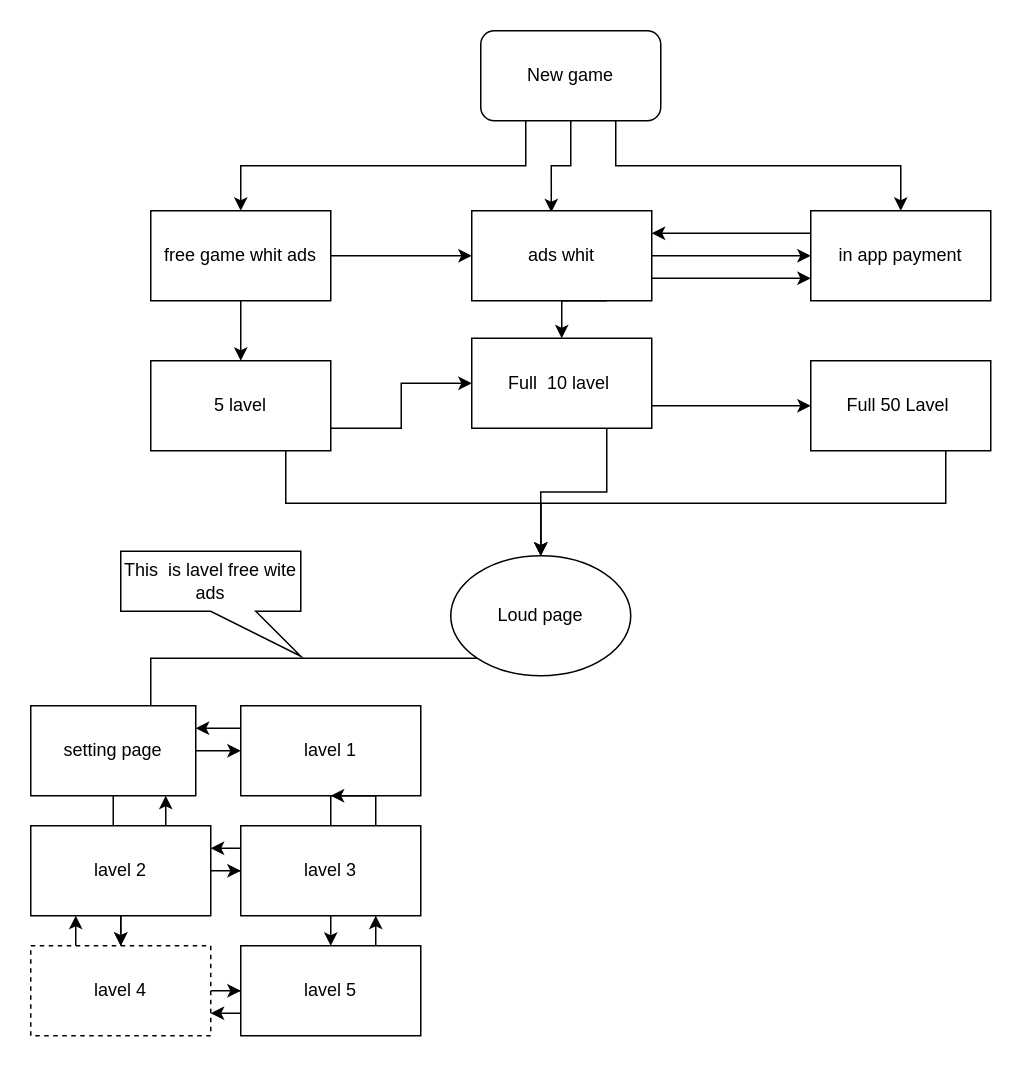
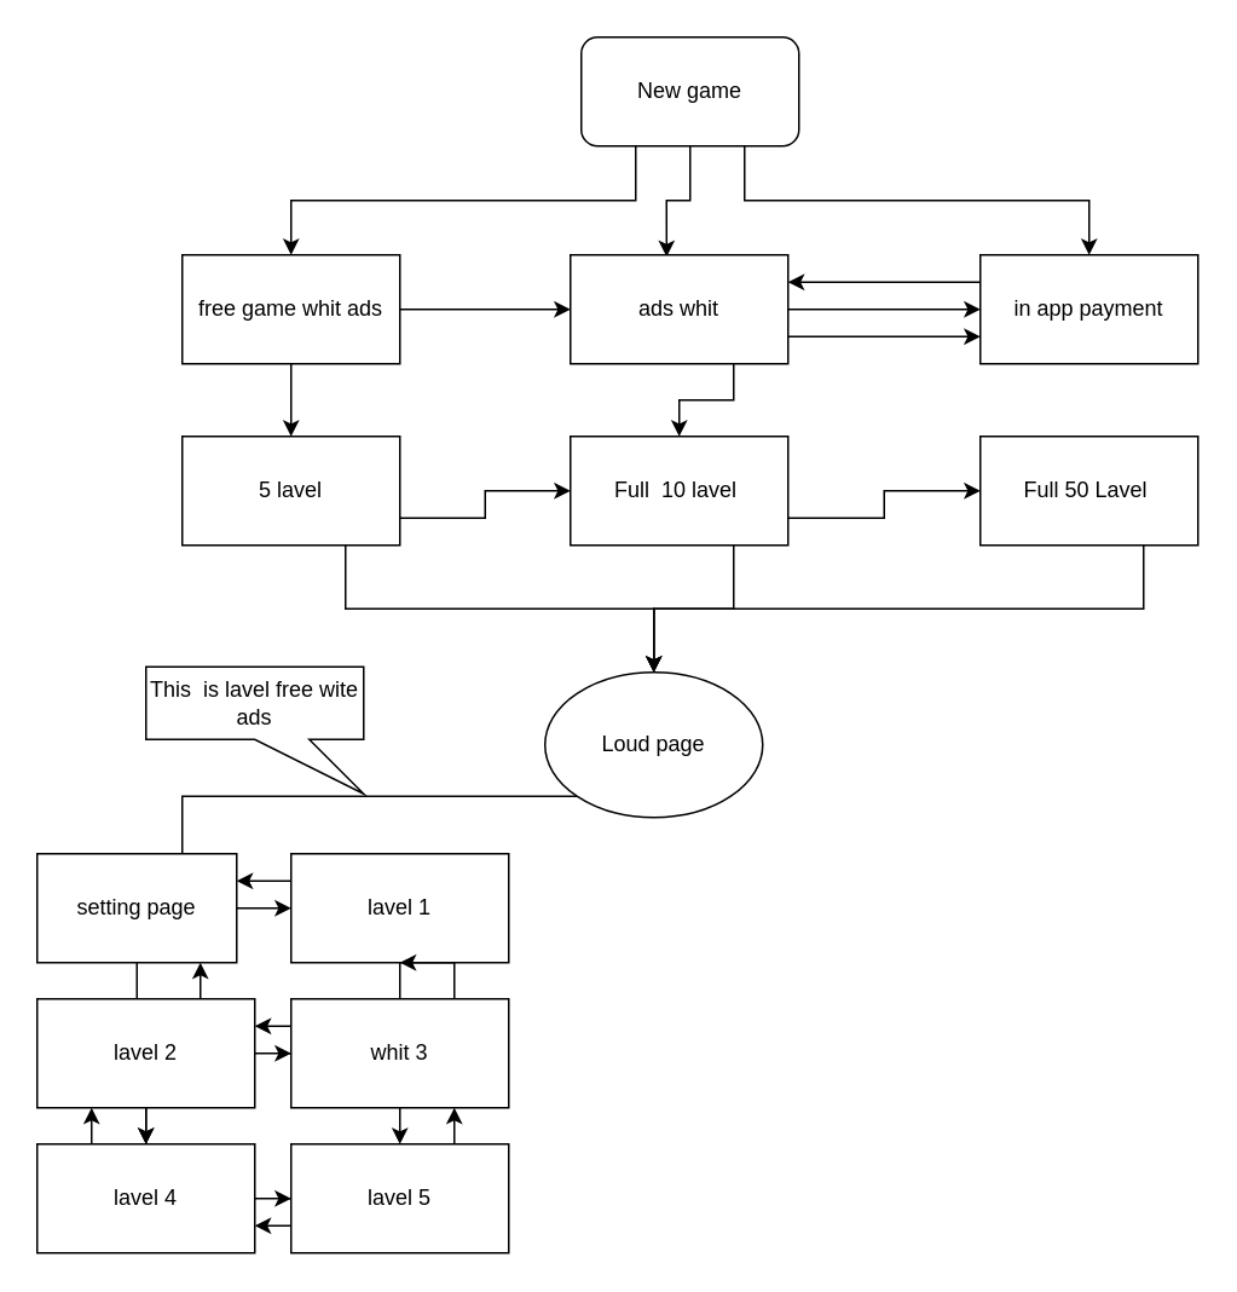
  <mxCell id="0" />
  <mxCell id="1" parent="0" />
  <mxCell id="2" style="edgeStyle=orthogonalEdgeStyle;rounded=0;orthogonalLoop=1;jettySize=auto;html=1;exitX=0.25;exitY=1;exitDx=0;exitDy=0;entryX=0.5;entryY=0;entryDx=0;entryDy=0;" edge="1" parent="1" source="5" target="8"><mxGeometry relative="1" as="geometry" /></mxCell>
  <mxCell id="3" style="edgeStyle=orthogonalEdgeStyle;rounded=0;orthogonalLoop=1;jettySize=auto;html=1;exitX=0.5;exitY=1;exitDx=0;exitDy=0;entryX=0.442;entryY=0.017;entryDx=0;entryDy=0;entryPerimeter=0;" edge="1" parent="1" source="5" target="12"><mxGeometry relative="1" as="geometry" /></mxCell>
  <mxCell id="4" style="edgeStyle=orthogonalEdgeStyle;rounded=0;orthogonalLoop=1;jettySize=auto;html=1;exitX=0.75;exitY=1;exitDx=0;exitDy=0;entryX=0.5;entryY=0;entryDx=0;entryDy=0;" edge="1" parent="1" source="5" target="14"><mxGeometry relative="1" as="geometry" /></mxCell>
  <mxCell id="5" value="New game" style="rounded=1;whiteSpace=wrap;html=1;" vertex="1" parent="1"><mxGeometry x="320" y="20" width="120" height="60" as="geometry" /></mxCell>
  <mxCell id="6" style="edgeStyle=orthogonalEdgeStyle;rounded=0;orthogonalLoop=1;jettySize=auto;html=1;exitX=0.5;exitY=1;exitDx=0;exitDy=0;" edge="1" parent="1" source="8" target="17"><mxGeometry relative="1" as="geometry" /></mxCell>
  <mxCell id="7" style="edgeStyle=orthogonalEdgeStyle;rounded=0;orthogonalLoop=1;jettySize=auto;html=1;exitX=1;exitY=0.5;exitDx=0;exitDy=0;entryX=0;entryY=0.5;entryDx=0;entryDy=0;" edge="1" parent="1" source="8" target="12"><mxGeometry relative="1" as="geometry" /></mxCell>
  <mxCell id="8" value="free game whit ads" style="rounded=0;whiteSpace=wrap;html=1;" vertex="1" parent="1"><mxGeometry x="100" y="140" width="120" height="60" as="geometry" /></mxCell>
  <mxCell id="9" style="edgeStyle=orthogonalEdgeStyle;rounded=0;orthogonalLoop=1;jettySize=auto;html=1;exitX=1;exitY=0.5;exitDx=0;exitDy=0;" edge="1" parent="1" source="12" target="14"><mxGeometry relative="1" as="geometry" /></mxCell>
  <mxCell id="10" style="edgeStyle=orthogonalEdgeStyle;rounded=0;orthogonalLoop=1;jettySize=auto;html=1;exitX=1;exitY=0.75;exitDx=0;exitDy=0;entryX=0;entryY=0.75;entryDx=0;entryDy=0;" edge="1" parent="1" source="12" target="14"><mxGeometry relative="1" as="geometry" /></mxCell>
  <mxCell id="11" style="edgeStyle=orthogonalEdgeStyle;rounded=0;orthogonalLoop=1;jettySize=auto;html=1;exitX=0.75;exitY=1;exitDx=0;exitDy=0;entryX=0.5;entryY=0;entryDx=0;entryDy=0;" edge="1" parent="1" source="12" target="20"><mxGeometry relative="1" as="geometry" /></mxCell>
  <mxCell id="12" value="ads whit" style="rounded=0;whiteSpace=wrap;html=1;" vertex="1" parent="1"><mxGeometry x="314" y="140" width="120" height="60" as="geometry" /></mxCell>
  <mxCell id="13" style="edgeStyle=orthogonalEdgeStyle;rounded=0;orthogonalLoop=1;jettySize=auto;html=1;exitX=0;exitY=0.25;exitDx=0;exitDy=0;entryX=1;entryY=0.25;entryDx=0;entryDy=0;" edge="1" parent="1" source="14" target="12"><mxGeometry relative="1" as="geometry" /></mxCell>
  <mxCell id="14" value="in app payment" style="rounded=0;whiteSpace=wrap;html=1;" vertex="1" parent="1"><mxGeometry x="540" y="140" width="120" height="60" as="geometry" /></mxCell>
  <mxCell id="15" style="edgeStyle=orthogonalEdgeStyle;rounded=0;orthogonalLoop=1;jettySize=auto;html=1;exitX=1;exitY=0.75;exitDx=0;exitDy=0;entryX=0;entryY=0.5;entryDx=0;entryDy=0;" edge="1" parent="1" source="17" target="20"><mxGeometry relative="1" as="geometry" /></mxCell>
  <mxCell id="16" style="edgeStyle=orthogonalEdgeStyle;rounded=0;orthogonalLoop=1;jettySize=auto;html=1;exitX=0.75;exitY=1;exitDx=0;exitDy=0;" edge="1" parent="1" source="17" target="24"><mxGeometry relative="1" as="geometry" /></mxCell>
  <mxCell id="17" value="5 lavel" style="rounded=0;whiteSpace=wrap;html=1;" vertex="1" parent="1"><mxGeometry x="100" y="240" width="120" height="60" as="geometry" /></mxCell>
  <mxCell id="18" style="edgeStyle=orthogonalEdgeStyle;rounded=0;orthogonalLoop=1;jettySize=auto;html=1;exitX=1;exitY=0.75;exitDx=0;exitDy=0;entryX=0;entryY=0.5;entryDx=0;entryDy=0;" edge="1" parent="1" source="20" target="22"><mxGeometry relative="1" as="geometry" /></mxCell>
  <mxCell id="19" style="edgeStyle=orthogonalEdgeStyle;rounded=0;orthogonalLoop=1;jettySize=auto;html=1;exitX=0.75;exitY=1;exitDx=0;exitDy=0;entryX=0.5;entryY=0;entryDx=0;entryDy=0;" edge="1" parent="1" source="20" target="24"><mxGeometry relative="1" as="geometry" /></mxCell>
- <mxCell id="20" value="Full&amp;nbsp; 10 lavel&amp;nbsp;" style="rounded=0;whiteSpace=wrap;html=1;" vertex="1" parent="1"><mxGeometry x="314" y="225" width="120" height="60" as="geometry" /></mxCell>
+ <mxCell id="20" value="Full&amp;nbsp; 10 lavel&amp;nbsp;" style="rounded=0;whiteSpace=wrap;html=1;" vertex="1" parent="1"><mxGeometry x="314" y="240" width="120" height="60" as="geometry" /></mxCell>
  <mxCell id="21" style="edgeStyle=orthogonalEdgeStyle;rounded=0;orthogonalLoop=1;jettySize=auto;html=1;exitX=0.75;exitY=1;exitDx=0;exitDy=0;entryX=0.5;entryY=0;entryDx=0;entryDy=0;" edge="1" parent="1" source="22" target="24"><mxGeometry relative="1" as="geometry" /></mxCell>
  <mxCell id="22" value="Full 50 Lavel&amp;nbsp;" style="rounded=0;whiteSpace=wrap;html=1;" vertex="1" parent="1"><mxGeometry x="540" y="240" width="120" height="60" as="geometry" /></mxCell>
  <mxCell id="23" style="edgeStyle=orthogonalEdgeStyle;rounded=0;orthogonalLoop=1;jettySize=auto;html=1;exitX=0;exitY=1;exitDx=0;exitDy=0;entryX=0.5;entryY=0;entryDx=0;entryDy=0;" edge="1" parent="1" source="24" target="27"><mxGeometry relative="1" as="geometry"><mxPoint x="100" y="438" as="targetPoint" /><Array as="points"><mxPoint x="100" y="438" /><mxPoint x="100" y="510" /></Array></mxGeometry></mxCell>
  <mxCell id="24" value="Loud page" style="ellipse;whiteSpace=wrap;html=1;" vertex="1" parent="1"><mxGeometry x="300" y="370" width="120" height="80" as="geometry" /></mxCell>
  <mxCell id="25" value="" style="edgeStyle=orthogonalEdgeStyle;rounded=0;orthogonalLoop=1;jettySize=auto;html=1;" edge="1" parent="1" source="27" target="30"><mxGeometry relative="1" as="geometry" /></mxCell>
  <mxCell id="26" value="" style="edgeStyle=orthogonalEdgeStyle;rounded=0;orthogonalLoop=1;jettySize=auto;html=1;" edge="1" parent="1" source="27" target="40"><mxGeometry relative="1" as="geometry" /></mxCell>
  <mxCell id="27" value="setting page" style="rounded=0;whiteSpace=wrap;html=1;" vertex="1" parent="1"><mxGeometry x="20" y="470" width="110" height="60" as="geometry" /></mxCell>
  <mxCell id="28" value="" style="edgeStyle=orthogonalEdgeStyle;rounded=0;orthogonalLoop=1;jettySize=auto;html=1;" edge="1" parent="1" source="30" target="43"><mxGeometry relative="1" as="geometry" /></mxCell>
  <mxCell id="29" style="edgeStyle=orthogonalEdgeStyle;rounded=0;orthogonalLoop=1;jettySize=auto;html=1;exitX=0;exitY=0.25;exitDx=0;exitDy=0;entryX=1;entryY=0.25;entryDx=0;entryDy=0;" edge="1" parent="1" source="30" target="27"><mxGeometry relative="1" as="geometry" /></mxCell>
  <mxCell id="30" value="lavel 1" style="rounded=0;whiteSpace=wrap;html=1;" vertex="1" parent="1"><mxGeometry x="160" y="470" width="120" height="60" as="geometry" /></mxCell>
  <mxCell id="31" value="" style="edgeStyle=orthogonalEdgeStyle;rounded=0;orthogonalLoop=1;jettySize=auto;html=1;" edge="1" parent="1" source="34" target="37"><mxGeometry relative="1" as="geometry" /></mxCell>
  <mxCell id="32" value="" style="edgeStyle=orthogonalEdgeStyle;rounded=0;orthogonalLoop=1;jettySize=auto;html=1;" edge="1" parent="1" source="34" target="40"><mxGeometry relative="1" as="geometry" /></mxCell>
  <mxCell id="33" style="edgeStyle=orthogonalEdgeStyle;rounded=0;orthogonalLoop=1;jettySize=auto;html=1;exitX=0.75;exitY=0;exitDx=0;exitDy=0;entryX=0.818;entryY=1;entryDx=0;entryDy=0;entryPerimeter=0;" edge="1" parent="1" source="34" target="27"><mxGeometry relative="1" as="geometry" /></mxCell>
  <mxCell id="34" value="lavel 2" style="rounded=0;whiteSpace=wrap;html=1;" vertex="1" parent="1"><mxGeometry x="20" y="550" width="120" height="60" as="geometry" /></mxCell>
  <mxCell id="35" style="edgeStyle=orthogonalEdgeStyle;rounded=0;orthogonalLoop=1;jettySize=auto;html=1;exitX=0;exitY=0.25;exitDx=0;exitDy=0;entryX=1;entryY=0.25;entryDx=0;entryDy=0;" edge="1" parent="1" source="37" target="34"><mxGeometry relative="1" as="geometry" /></mxCell>
  <mxCell id="36" style="edgeStyle=orthogonalEdgeStyle;rounded=0;orthogonalLoop=1;jettySize=auto;html=1;exitX=0.75;exitY=0;exitDx=0;exitDy=0;" edge="1" parent="1" source="37" target="30"><mxGeometry relative="1" as="geometry" /></mxCell>
- <mxCell id="37" value="lavel 3" style="rounded=0;whiteSpace=wrap;html=1;" vertex="1" parent="1"><mxGeometry x="160" y="550" width="120" height="60" as="geometry" /></mxCell>
+ <mxCell id="37" value="whit 3" style="rounded=0;whiteSpace=wrap;html=1;" vertex="1" parent="1"><mxGeometry x="160" y="550" width="120" height="60" as="geometry" /></mxCell>
  <mxCell id="38" value="" style="edgeStyle=orthogonalEdgeStyle;rounded=0;orthogonalLoop=1;jettySize=auto;html=1;" edge="1" parent="1" source="40" target="43"><mxGeometry relative="1" as="geometry" /></mxCell>
  <mxCell id="39" style="edgeStyle=orthogonalEdgeStyle;rounded=0;orthogonalLoop=1;jettySize=auto;html=1;exitX=0.25;exitY=0;exitDx=0;exitDy=0;entryX=0.25;entryY=1;entryDx=0;entryDy=0;" edge="1" parent="1" source="40" target="34"><mxGeometry relative="1" as="geometry" /></mxCell>
- <mxCell id="40" value="lavel 4" style="rounded=0;whiteSpace=wrap;html=1;dashed=1;" vertex="1" parent="1"><mxGeometry x="20" y="630" width="120" height="60" as="geometry" /></mxCell>
+ <mxCell id="40" value="lavel 4" style="rounded=0;whiteSpace=wrap;html=1;" vertex="1" parent="1"><mxGeometry x="20" y="630" width="120" height="60" as="geometry" /></mxCell>
  <mxCell id="41" style="edgeStyle=orthogonalEdgeStyle;rounded=0;orthogonalLoop=1;jettySize=auto;html=1;exitX=0.75;exitY=0;exitDx=0;exitDy=0;entryX=0.75;entryY=1;entryDx=0;entryDy=0;" edge="1" parent="1" source="43" target="37"><mxGeometry relative="1" as="geometry" /></mxCell>
  <mxCell id="42" style="edgeStyle=orthogonalEdgeStyle;rounded=0;orthogonalLoop=1;jettySize=auto;html=1;exitX=0;exitY=0.75;exitDx=0;exitDy=0;entryX=1;entryY=0.75;entryDx=0;entryDy=0;" edge="1" parent="1" source="43" target="40"><mxGeometry relative="1" as="geometry" /></mxCell>
  <mxCell id="43" value="lavel 5" style="rounded=0;whiteSpace=wrap;html=1;" vertex="1" parent="1"><mxGeometry x="160" y="630" width="120" height="60" as="geometry" /></mxCell>
  <mxCell id="44" value="This&amp;nbsp; is lavel free wite ads" style="shape=callout;whiteSpace=wrap;html=1;perimeter=calloutPerimeter;base=30;position2=1;" vertex="1" parent="1"><mxGeometry x="80" y="367" width="120" height="70" as="geometry" /></mxCell>
